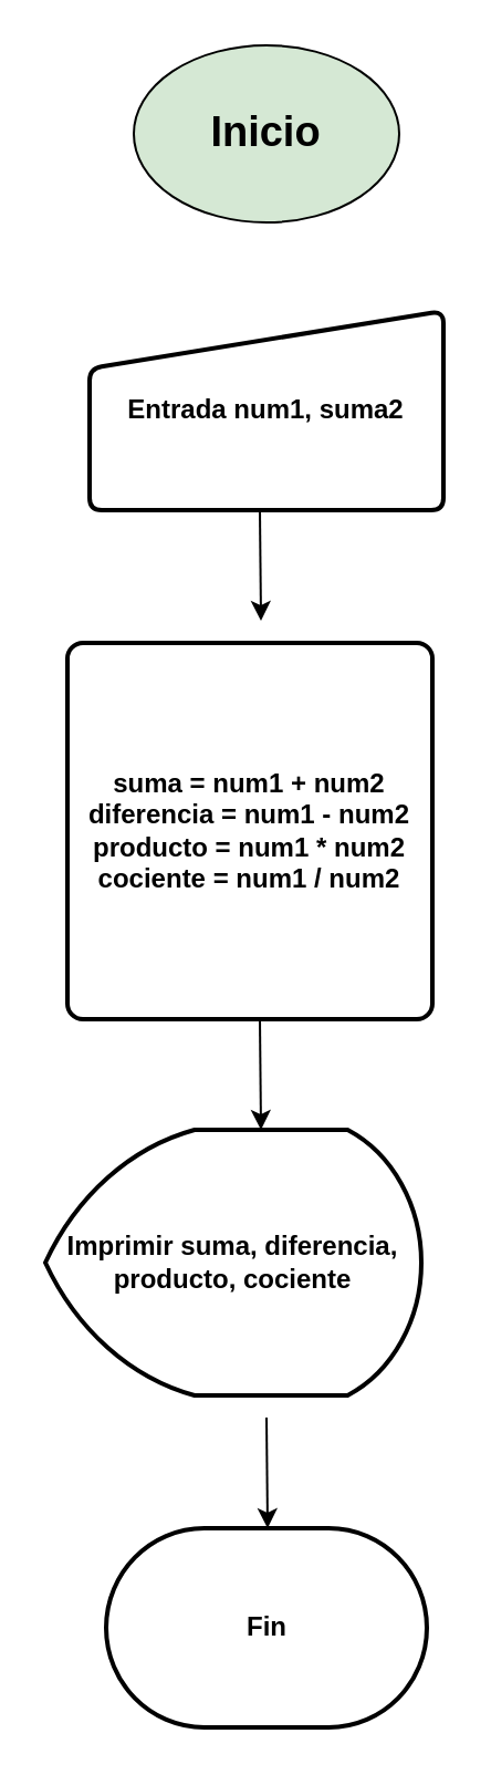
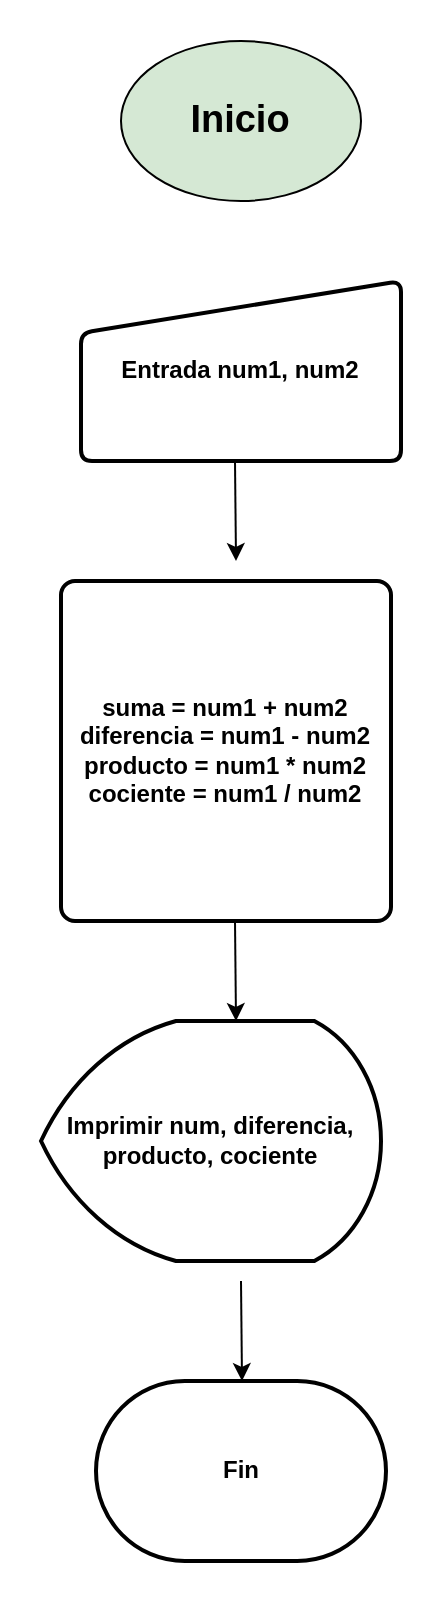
  <mxCell id="0" />
  <mxCell id="1" parent="0" />
  <mxCell id="2" value="&lt;b&gt;&lt;font style=&quot;font-size: 19px;&quot;&gt;Inicio&lt;/font&gt;&lt;/b&gt;" style="ellipse;whiteSpace=wrap;html=1;fillColor=#d5e8d4;" vertex="1" parent="1"><mxGeometry x="60" y="20" width="120" height="80" as="geometry" /></mxCell>
  <mxCell id="3" value="" style="endArrow=classic;html=1;rounded=0;" edge="1" parent="1"><mxGeometry width="50" height="50" relative="1" as="geometry"><mxPoint x="117" y="230" as="sourcePoint" /><mxPoint x="117.5" y="280" as="targetPoint" /></mxGeometry></mxCell>
- <mxCell id="4" value="Entrada num1, suma2" style="html=1;strokeWidth=2;shape=manualInput;whiteSpace=wrap;rounded=1;size=26;arcSize=11;fontStyle=1" vertex="1" parent="1"><mxGeometry x="40" y="140" width="160" height="90" as="geometry" /></mxCell>
+ <mxCell id="4" value="Entrada num1, num2" style="html=1;strokeWidth=2;shape=manualInput;whiteSpace=wrap;rounded=1;size=26;arcSize=11;fontStyle=1" vertex="1" parent="1"><mxGeometry x="40" y="140" width="160" height="90" as="geometry" /></mxCell>
  <mxCell id="5" value="suma = num1 + num2&#10;diferencia = num1 - num2&#10;producto = num1 * num2&#10;cociente = num1 / num2" style="rounded=1;whiteSpace=wrap;html=1;absoluteArcSize=1;arcSize=14;strokeWidth=2;fontStyle=1" vertex="1" parent="1"><mxGeometry x="30" y="290" width="165" height="170" as="geometry" /></mxCell>
- <mxCell id="6" value="&lt;b&gt;Imprimir suma, diferencia, producto, cociente&lt;/b&gt;" style="strokeWidth=2;html=1;shape=mxgraph.flowchart.display;whiteSpace=wrap;" vertex="1" parent="1"><mxGeometry x="20" y="510" width="170" height="120" as="geometry" /></mxCell>
+ <mxCell id="6" value="&lt;b&gt;Imprimir num, diferencia, producto, cociente&lt;/b&gt;" style="strokeWidth=2;html=1;shape=mxgraph.flowchart.display;whiteSpace=wrap;" vertex="1" parent="1"><mxGeometry x="20" y="510" width="170" height="120" as="geometry" /></mxCell>
  <mxCell id="7" value="Fin" style="strokeWidth=2;html=1;shape=mxgraph.flowchart.terminator;whiteSpace=wrap;fontStyle=1" vertex="1" parent="1"><mxGeometry x="47.5" y="690" width="145" height="90" as="geometry" /></mxCell>
  <mxCell id="8" value="" style="endArrow=classic;html=1;rounded=0;" edge="1" parent="1"><mxGeometry width="50" height="50" relative="1" as="geometry"><mxPoint x="117" y="460" as="sourcePoint" /><mxPoint x="117.5" y="510" as="targetPoint" /></mxGeometry></mxCell>
  <mxCell id="9" value="" style="endArrow=classic;html=1;rounded=0;" edge="1" parent="1"><mxGeometry width="50" height="50" relative="1" as="geometry"><mxPoint x="120" y="640" as="sourcePoint" /><mxPoint x="120.5" y="690" as="targetPoint" /></mxGeometry></mxCell>
